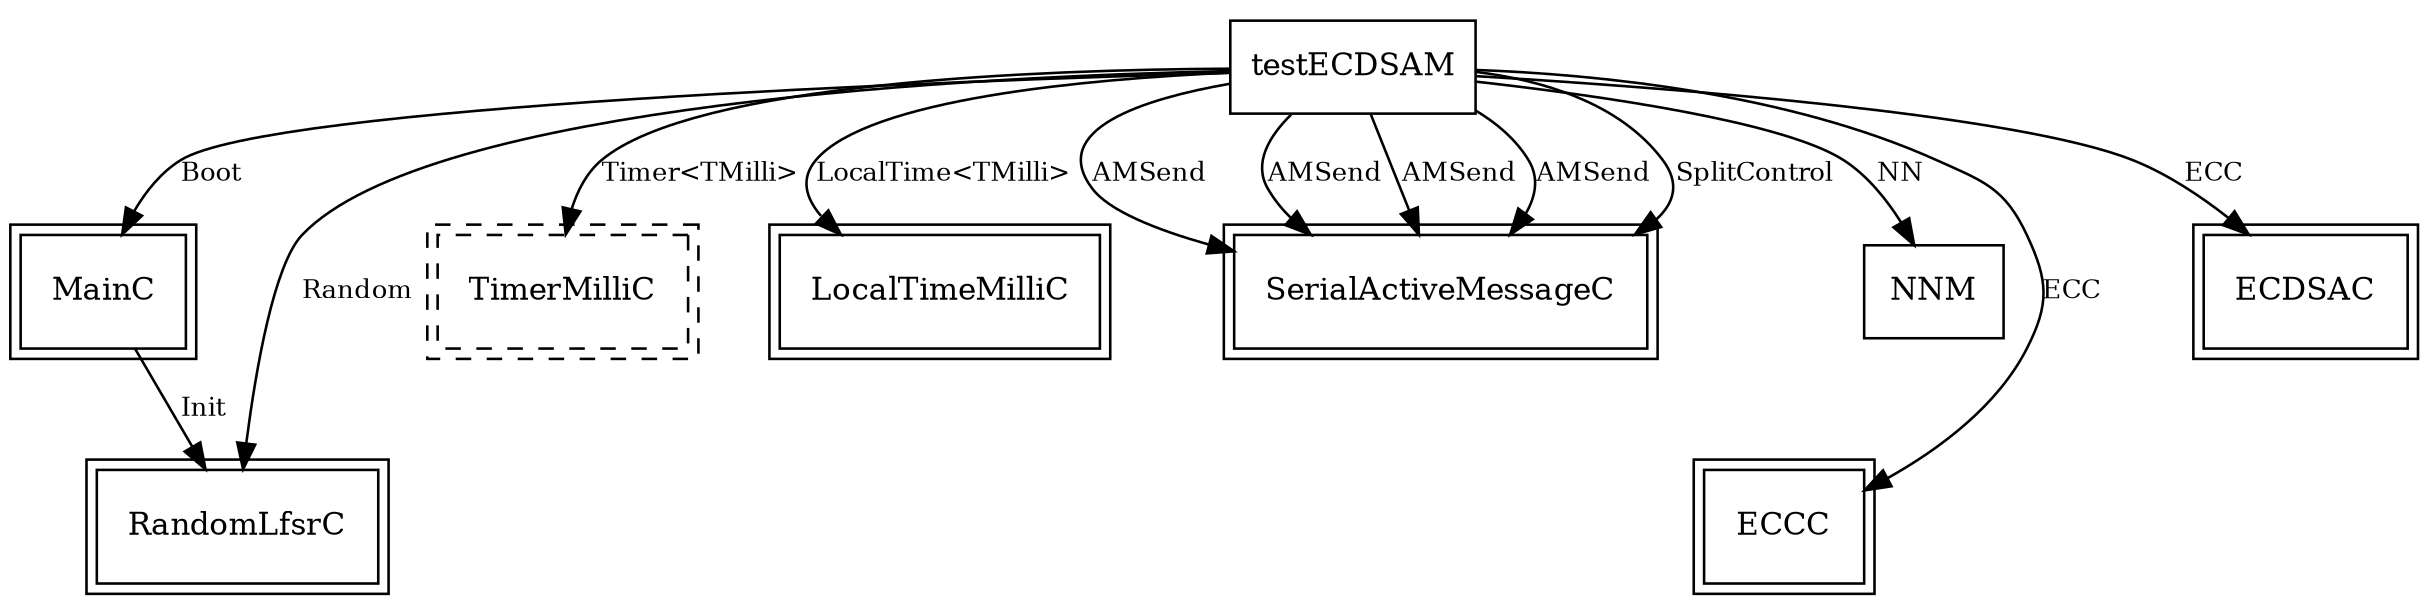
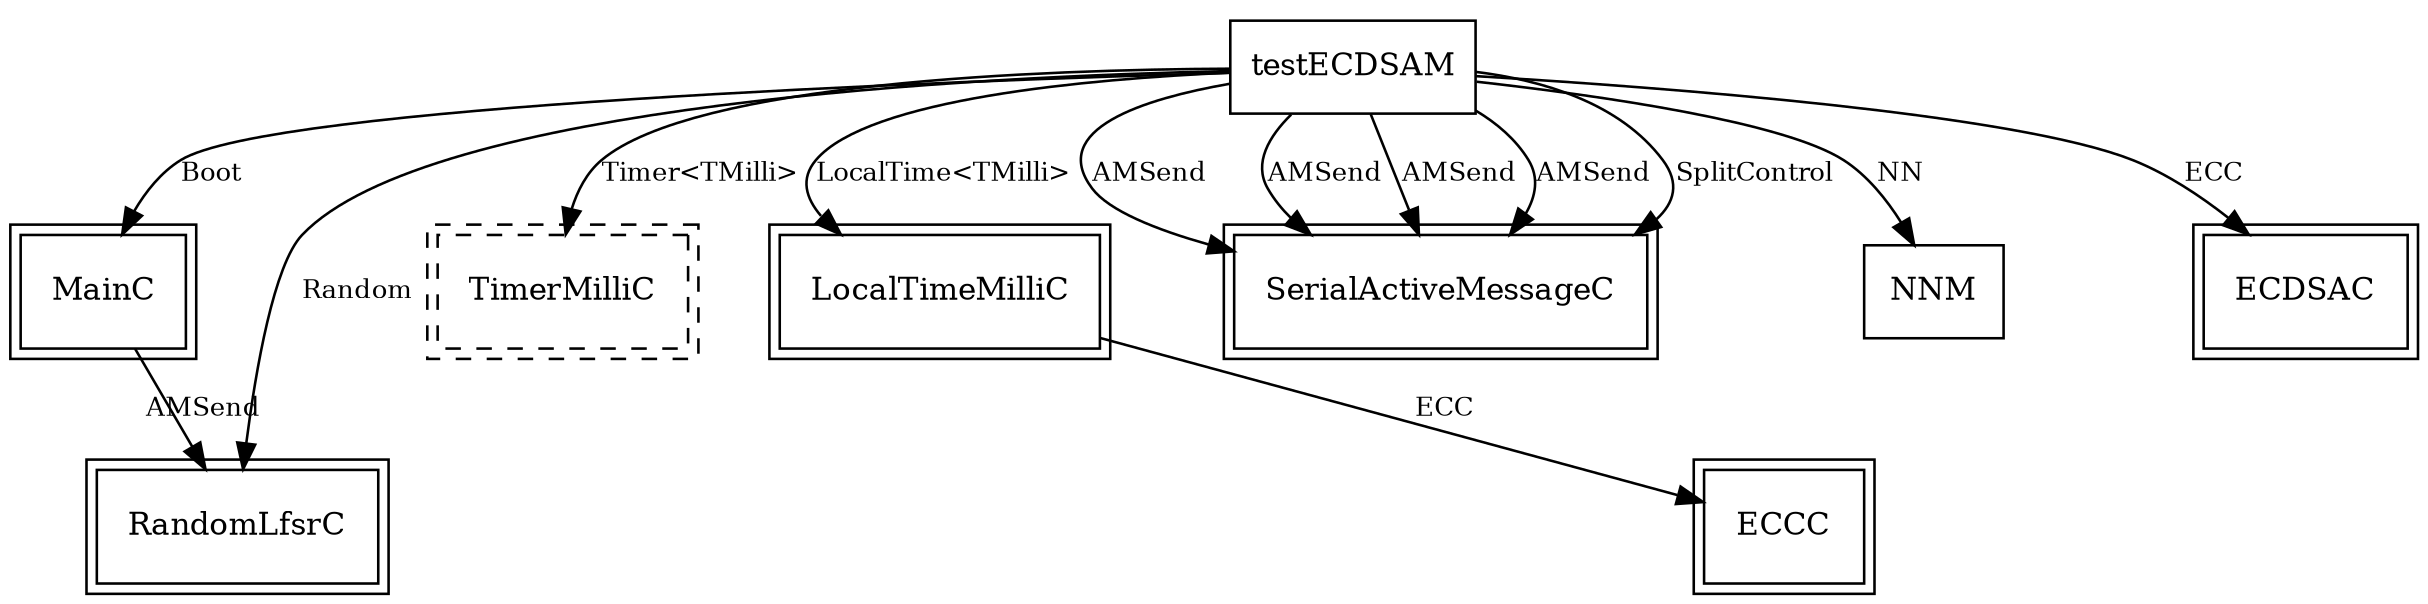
  digraph {
    node [fontsize=12 peripheries=2 shape=box]
    edge [fontsize=10]
    MainC
    RandomLfsrC
    testECDSAM [peripheries=""]
    n4 [label=TimerMilliC style=dashed]
    LocalTimeMilliC
    SerialActiveMessageC
    NNM [peripheries=""]
    ECCC
    ECDSAC
-   MainC -> RandomLfsrC [label=Init]
+   MainC -> RandomLfsrC [label=AMSend]
    testECDSAM -> MainC [label=Boot]
    testECDSAM -> RandomLfsrC [label=Random]
    testECDSAM -> n4 [label="Timer<TMilli>"]
    testECDSAM -> LocalTimeMilliC [label="LocalTime<TMilli>"]
    testECDSAM -> SerialActiveMessageC [label=AMSend]
    testECDSAM -> SerialActiveMessageC [label=AMSend]
    testECDSAM -> SerialActiveMessageC [label=AMSend]
    testECDSAM -> SerialActiveMessageC [label=AMSend]
    testECDSAM -> SerialActiveMessageC [label=SplitControl]
    testECDSAM -> NNM [label=NN]
-   testECDSAM -> ECCC [label=ECC]
+   LocalTimeMilliC -> ECCC [label=ECC]
    testECDSAM -> ECDSAC [label=ECC]
  }
